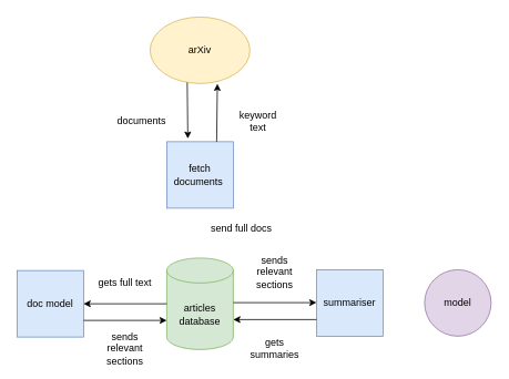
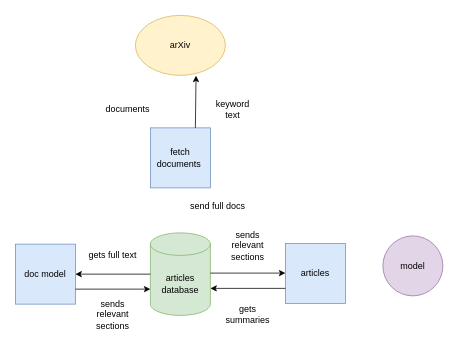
  <mxCell id="0" />
  <mxCell id="1" parent="0" />
  <mxCell id="2" value="arXiv" style="ellipse;whiteSpace=wrap;html=1;fillColor=#fff2cc;strokeColor=#d6b656;" vertex="1" parent="1"><mxGeometry x="180" y="20" width="120" height="80" as="geometry" /></mxCell>
  <mxCell id="3" value="articles database" style="shape=cylinder3;whiteSpace=wrap;html=1;boundedLbl=1;backgroundOutline=1;size=15;fillColor=#d5e8d4;strokeColor=#82b366;" vertex="1" parent="1"><mxGeometry x="200" y="310" width="80" height="110" as="geometry" /></mxCell>
  <mxCell id="4" value="fetch documents&amp;nbsp;" style="whiteSpace=wrap;html=1;aspect=fixed;fillColor=#dae8fc;strokeColor=#6c8ebf;" vertex="1" parent="1"><mxGeometry x="200" y="170" width="80" height="80" as="geometry" /></mxCell>
  <mxCell id="5" value="" style="endArrow=classic;html=1;rounded=0;entryX=0.674;entryY=1.004;entryDx=0;entryDy=0;entryPerimeter=0;" edge="1" parent="1" target="2"><mxGeometry width="50" height="50" relative="1" as="geometry"><mxPoint x="260" y="170" as="sourcePoint" /><mxPoint x="260" y="120" as="targetPoint" /></mxGeometry></mxCell>
  <mxCell id="6" value="keyword text" style="text;html=1;align=center;verticalAlign=middle;whiteSpace=wrap;rounded=0;" vertex="1" parent="1"><mxGeometry x="280" y="130" width="60" height="30" as="geometry" /></mxCell>
- <mxCell id="7" value="" style="endArrow=classic;html=1;rounded=0;exitX=0.372;exitY=0.985;exitDx=0;exitDy=0;exitPerimeter=0;entryX=0.317;entryY=-0.047;entryDx=0;entryDy=0;entryPerimeter=0;" edge="1" parent="1" source="2" target="4"><mxGeometry width="50" height="50" relative="1" as="geometry"><mxPoint x="230" y="120" as="sourcePoint" /><mxPoint x="260" y="270" as="targetPoint" /></mxGeometry></mxCell>
  <mxCell id="8" value="documents" style="text;html=1;align=center;verticalAlign=middle;whiteSpace=wrap;rounded=0;" vertex="1" parent="1"><mxGeometry x="140" y="130" width="60" height="30" as="geometry" /></mxCell>
  <mxCell id="9" value="send full docs" style="text;html=1;align=center;verticalAlign=middle;whiteSpace=wrap;rounded=0;" vertex="1" parent="1"><mxGeometry x="250" y="260" width="80" height="30" as="geometry" /></mxCell>
  <mxCell id="10" value="doc model" style="whiteSpace=wrap;html=1;aspect=fixed;fillColor=#dae8fc;strokeColor=#6c8ebf;" vertex="1" parent="1"><mxGeometry x="20" y="325" width="80" height="80" as="geometry" /></mxCell>
  <mxCell id="11" value="" style="endArrow=classic;html=1;rounded=0;exitX=0;exitY=0.5;exitDx=0;exitDy=0;exitPerimeter=0;entryX=1;entryY=0.5;entryDx=0;entryDy=0;" edge="1" parent="1" source="3" target="10"><mxGeometry width="50" height="50" relative="1" as="geometry"><mxPoint x="210" y="320" as="sourcePoint" /><mxPoint x="260" y="270" as="targetPoint" /></mxGeometry></mxCell>
  <mxCell id="12" value="sends relevant sections" style="text;html=1;align=center;verticalAlign=middle;whiteSpace=wrap;rounded=0;" vertex="1" parent="1"><mxGeometry x="110" y="404" width="80" height="30" as="geometry" /></mxCell>
  <mxCell id="13" value="" style="endArrow=classic;html=1;rounded=0;exitX=1;exitY=0.75;exitDx=0;exitDy=0;entryX=0;entryY=0;entryDx=0;entryDy=75.0;entryPerimeter=0;" edge="1" parent="1" source="10" target="3"><mxGeometry width="50" height="50" relative="1" as="geometry"><mxPoint x="70" y="540" as="sourcePoint" /><mxPoint x="100" y="460" as="targetPoint" /></mxGeometry></mxCell>
  <mxCell id="14" value="gets full text" style="text;html=1;align=center;verticalAlign=middle;whiteSpace=wrap;rounded=0;" vertex="1" parent="1"><mxGeometry x="110" y="325" width="80" height="30" as="geometry" /></mxCell>
- <mxCell id="15" value="summariser" style="whiteSpace=wrap;html=1;aspect=fixed;fillColor=#dae8fc;strokeColor=#6c8ebf;" vertex="1" parent="1"><mxGeometry x="380" y="324" width="80" height="80" as="geometry" /></mxCell>
+ <mxCell id="15" value="articles" style="whiteSpace=wrap;html=1;aspect=fixed;fillColor=#dae8fc;strokeColor=#6c8ebf;" vertex="1" parent="1"><mxGeometry x="380" y="324" width="80" height="80" as="geometry" /></mxCell>
  <mxCell id="16" value="" style="endArrow=classic;html=1;rounded=0;exitX=1;exitY=0.75;exitDx=0;exitDy=0;entryX=0;entryY=0;entryDx=0;entryDy=75.0;entryPerimeter=0;" edge="1" parent="1"><mxGeometry width="50" height="50" relative="1" as="geometry"><mxPoint x="280" y="363.63" as="sourcePoint" /><mxPoint x="380" y="363.63" as="targetPoint" /></mxGeometry></mxCell>
  <mxCell id="17" value="sends relevant sections" style="text;html=1;align=center;verticalAlign=middle;whiteSpace=wrap;rounded=0;" vertex="1" parent="1"><mxGeometry x="290" y="312" width="80" height="30" as="geometry" /></mxCell>
  <mxCell id="18" value="" style="endArrow=classic;html=1;rounded=0;exitX=0;exitY=0.5;exitDx=0;exitDy=0;exitPerimeter=0;entryX=1;entryY=0.5;entryDx=0;entryDy=0;" edge="1" parent="1"><mxGeometry width="50" height="50" relative="1" as="geometry"><mxPoint x="380" y="384" as="sourcePoint" /><mxPoint x="280" y="384" as="targetPoint" /></mxGeometry></mxCell>
  <mxCell id="19" value="gets summaries" style="text;html=1;align=center;verticalAlign=middle;whiteSpace=wrap;rounded=0;" vertex="1" parent="1"><mxGeometry x="290" y="404" width="80" height="30" as="geometry" /></mxCell>
- <mxCell id="20" value="model" style="ellipse;whiteSpace=wrap;html=1;aspect=fixed;fillColor=#e1d5e7;strokeColor=#9673a6;" vertex="1" parent="1"><mxGeometry x="510" y="324" width="80" height="80" as="geometry" /></mxCell>
+ <mxCell id="20" value="model" style="ellipse;whiteSpace=wrap;html=1;aspect=fixed;fillColor=#e1d5e7;strokeColor=#9673a6;" vertex="1" parent="1"><mxGeometry x="510" y="314" width="80" height="80" as="geometry" /></mxCell>
